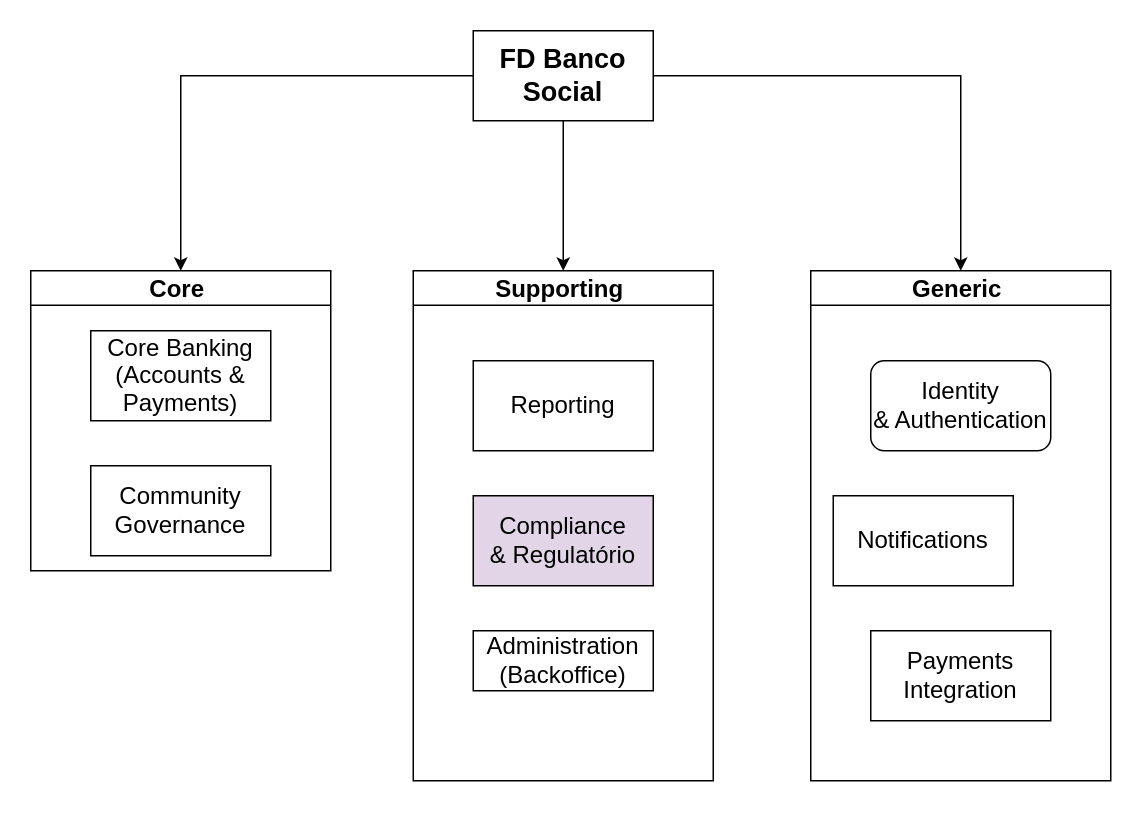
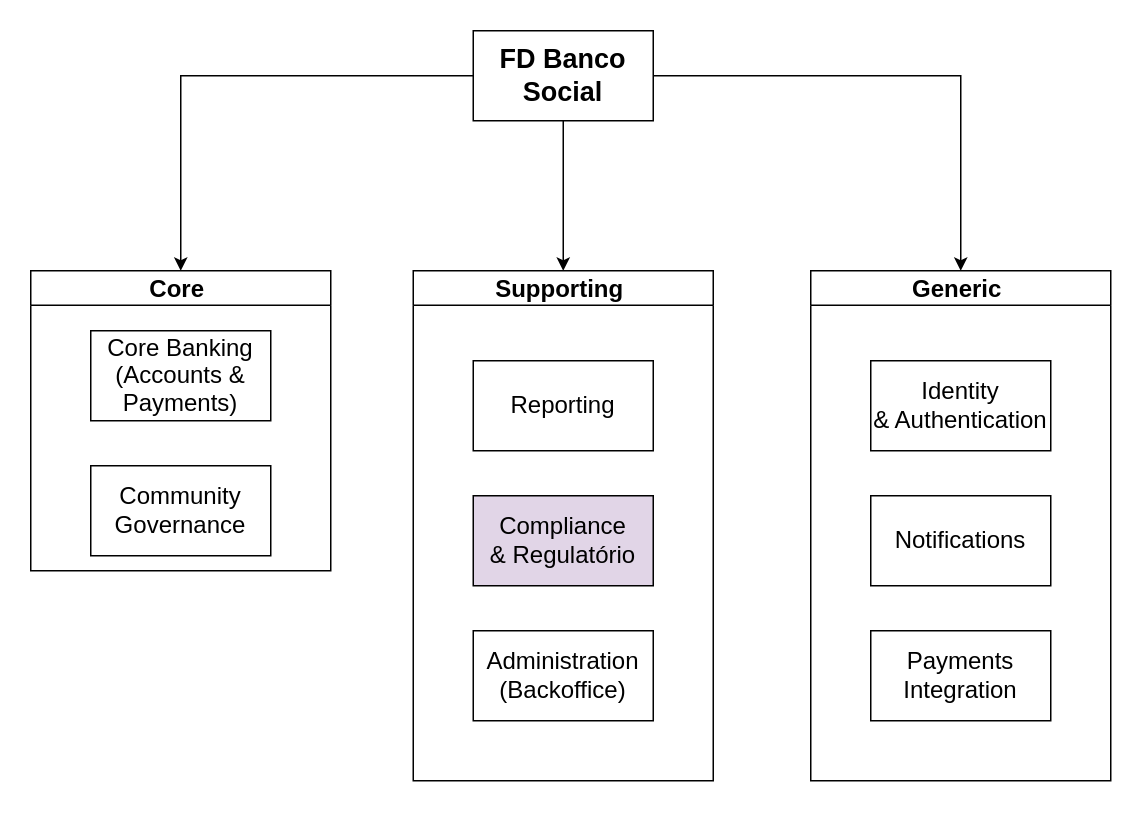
  <mxCell id="0" />
  <mxCell id="1" parent="0" />
  <mxCell id="2" style="edgeStyle=orthogonalEdgeStyle;rounded=0;orthogonalLoop=1;jettySize=auto;html=1;entryX=0.5;entryY=0;entryDx=0;entryDy=0;" edge="1" parent="1" source="5" target="8"><mxGeometry relative="1" as="geometry" /></mxCell>
  <mxCell id="3" style="edgeStyle=orthogonalEdgeStyle;rounded=0;orthogonalLoop=1;jettySize=auto;html=1;" edge="1" parent="1" source="5" target="10"><mxGeometry relative="1" as="geometry" /></mxCell>
  <mxCell id="4" style="edgeStyle=orthogonalEdgeStyle;rounded=0;orthogonalLoop=1;jettySize=auto;html=1;entryX=0.5;entryY=0;entryDx=0;entryDy=0;" edge="1" parent="1" source="5" target="15"><mxGeometry relative="1" as="geometry" /></mxCell>
  <mxCell id="5" value="&lt;h2&gt;FD Banco Social&lt;/h2&gt;" style="rounded=0;whiteSpace=wrap;html=1;" vertex="1" parent="1"><mxGeometry x="315" y="20" width="120" height="60" as="geometry" /></mxCell>
  <mxCell id="6" value="" style="group" vertex="1" connectable="0" parent="1"><mxGeometry x="20" y="180" width="200" height="200" as="geometry" /></mxCell>
  <mxCell id="7" value="&lt;span style=&quot;font-size: 12pt; line-height: 115%; font-family: Aptos, sans-serif;&quot; lang=&quot;PT-BR&quot;&gt;Core Banking (Accounts &amp;amp; Payments)&lt;/span&gt;" style="rounded=0;whiteSpace=wrap;html=1;" vertex="1" parent="6"><mxGeometry x="40" y="40" width="120" height="60" as="geometry" /></mxCell>
  <mxCell id="8" value="&lt;b&gt;&lt;span style=&quot;font-size:12.0pt;&lt;br/&gt;line-height:115%;font-family:&amp;quot;Aptos&amp;quot;,sans-serif;mso-ascii-theme-font:minor-latin;&lt;br/&gt;mso-fareast-font-family:Aptos;mso-fareast-theme-font:minor-latin;mso-hansi-theme-font:&lt;br/&gt;minor-latin;mso-bidi-font-family:&amp;quot;Times New Roman&amp;quot;;mso-bidi-theme-font:minor-bidi;&lt;br/&gt;mso-ansi-language:PT-BR;mso-fareast-language:EN-US;mso-bidi-language:AR-SA&quot; lang=&quot;PT-BR&quot;&gt;Core&amp;nbsp;&lt;/span&gt;&lt;/b&gt;" style="swimlane;whiteSpace=wrap;html=1;" vertex="1" parent="6"><mxGeometry width="200" height="200" as="geometry" /></mxCell>
  <mxCell id="9" value="&lt;span style=&quot;font-size: 12pt; line-height: 115%; font-family: Aptos, sans-serif;&quot; lang=&quot;PT-BR&quot;&gt;Community Governance&lt;/span&gt;" style="rounded=0;whiteSpace=wrap;html=1;" vertex="1" parent="6"><mxGeometry x="40" y="130" width="120" height="60" as="geometry" /></mxCell>
  <mxCell id="10" value="&lt;b&gt;&lt;span style=&quot;font-size:12.0pt;&lt;br/&gt;line-height:115%;font-family:&amp;quot;Aptos&amp;quot;,sans-serif;mso-ascii-theme-font:minor-latin;&lt;br/&gt;mso-fareast-font-family:Aptos;mso-fareast-theme-font:minor-latin;mso-hansi-theme-font:&lt;br/&gt;minor-latin;mso-bidi-font-family:&amp;quot;Times New Roman&amp;quot;;mso-bidi-theme-font:minor-bidi;&lt;br/&gt;mso-ansi-language:PT-BR;mso-fareast-language:EN-US;mso-bidi-language:AR-SA&quot; lang=&quot;PT-BR&quot;&gt;Supporting&amp;nbsp;&lt;/span&gt;&lt;/b&gt;" style="swimlane;whiteSpace=wrap;html=1;" vertex="1" parent="1"><mxGeometry x="275" y="180" width="200" height="340" as="geometry" /></mxCell>
  <mxCell id="11" value="" style="group" vertex="1" connectable="0" parent="10"><mxGeometry y="20" width="200" height="200" as="geometry" /></mxCell>
  <mxCell id="12" value="&lt;span style=&quot;font-size: 12pt; line-height: 115%; font-family: Aptos, sans-serif;&quot; lang=&quot;PT-BR&quot;&gt;Reporting&lt;/span&gt;" style="rounded=0;whiteSpace=wrap;html=1;" vertex="1" parent="11"><mxGeometry x="40" y="40" width="120" height="60" as="geometry" /></mxCell>
  <mxCell id="13" value="&lt;span style=&quot;font-size: 12pt; line-height: 115%; font-family: Aptos, sans-serif;&quot; lang=&quot;PT-BR&quot;&gt;Compliance&lt;br/&gt;&amp;amp; Regulatório&lt;/span&gt;" style="rounded=0;whiteSpace=wrap;html=1;fillColor=#e1d5e7;" vertex="1" parent="11"><mxGeometry x="40" y="130" width="120" height="60" as="geometry" /></mxCell>
- <mxCell id="14" value="&lt;span style=&quot;font-size: 12pt; line-height: 115%; font-family: Aptos, sans-serif;&quot; lang=&quot;PT-BR&quot;&gt;Administration&lt;br/&gt;(Backoffice)&lt;/span&gt;" style="rounded=0;whiteSpace=wrap;html=1;" vertex="1" parent="10"><mxGeometry x="40" y="240" width="120" height="40" as="geometry" /></mxCell>
+ <mxCell id="14" value="&lt;span style=&quot;font-size: 12pt; line-height: 115%; font-family: Aptos, sans-serif;&quot; lang=&quot;PT-BR&quot;&gt;Administration&lt;br/&gt;(Backoffice)&lt;/span&gt;" style="rounded=0;whiteSpace=wrap;html=1;" vertex="1" parent="10"><mxGeometry x="40" y="240" width="120" height="60" as="geometry" /></mxCell>
  <mxCell id="15" value="&lt;b&gt;&lt;span style=&quot;font-size:12.0pt;&lt;br/&gt;line-height:115%;font-family:&amp;quot;Aptos&amp;quot;,sans-serif;mso-ascii-theme-font:minor-latin;&lt;br/&gt;mso-fareast-font-family:Aptos;mso-fareast-theme-font:minor-latin;mso-hansi-theme-font:&lt;br/&gt;minor-latin;mso-bidi-font-family:&amp;quot;Times New Roman&amp;quot;;mso-bidi-theme-font:minor-bidi;&lt;br/&gt;mso-ansi-language:PT-BR;mso-fareast-language:EN-US;mso-bidi-language:AR-SA&quot; lang=&quot;PT-BR&quot;&gt;Generic&amp;nbsp;&lt;/span&gt;&lt;/b&gt;" style="swimlane;whiteSpace=wrap;html=1;startSize=23;" vertex="1" parent="1"><mxGeometry x="540" y="180" width="200" height="340" as="geometry" /></mxCell>
  <mxCell id="16" value="" style="group" vertex="1" connectable="0" parent="15"><mxGeometry y="20" width="200" height="200" as="geometry" /></mxCell>
- <mxCell id="17" value="&lt;span style=&quot;font-size: 12pt; line-height: 115%; font-family: Aptos, sans-serif;&quot; lang=&quot;PT-BR&quot;&gt;Identity&lt;br/&gt;&amp;amp; Authentication&lt;/span&gt;" style="whiteSpace=wrap;html=1;rounded=1;" vertex="1" parent="16"><mxGeometry x="40" y="40" width="120" height="60" as="geometry" /></mxCell>
- <mxCell id="18" value="&lt;span style=&quot;font-size: 12pt; line-height: 115%; font-family: Aptos, sans-serif;&quot; lang=&quot;PT-BR&quot;&gt;Notifications&lt;/span&gt;" style="rounded=0;whiteSpace=wrap;html=1;" vertex="1" parent="16"><mxGeometry x="15" y="130" width="120" height="60" as="geometry" /></mxCell>
+ <mxCell id="17" value="&lt;span style=&quot;font-size: 12pt; line-height: 115%; font-family: Aptos, sans-serif;&quot; lang=&quot;PT-BR&quot;&gt;Identity&lt;br/&gt;&amp;amp; Authentication&lt;/span&gt;" style="rounded=0;whiteSpace=wrap;html=1;" vertex="1" parent="16"><mxGeometry x="40" y="40" width="120" height="60" as="geometry" /></mxCell>
+ <mxCell id="18" value="&lt;span style=&quot;font-size: 12pt; line-height: 115%; font-family: Aptos, sans-serif;&quot; lang=&quot;PT-BR&quot;&gt;Notifications&lt;/span&gt;" style="rounded=0;whiteSpace=wrap;html=1;" vertex="1" parent="16"><mxGeometry x="40" y="130" width="120" height="60" as="geometry" /></mxCell>
  <mxCell id="19" value="&lt;span style=&quot;font-size: 12pt; line-height: 115%; font-family: Aptos, sans-serif;&quot; lang=&quot;PT-BR&quot;&gt;Payments&lt;br/&gt;Integration&lt;/span&gt;" style="rounded=0;whiteSpace=wrap;html=1;" vertex="1" parent="15"><mxGeometry x="40" y="240" width="120" height="60" as="geometry" /></mxCell>
